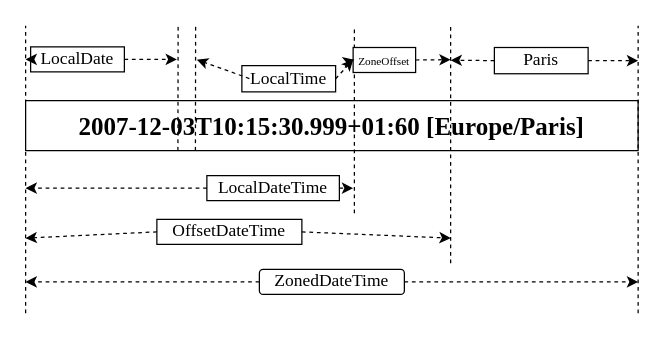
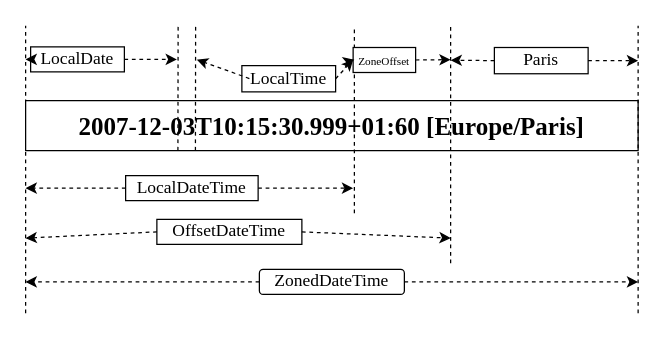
  <mxCell id="0" />
  <mxCell id="1" parent="0" />
  <mxCell id="2" value="" style="endArrow=none;dashed=1;html=1;rounded=0;fontFamily=Microsoft YaHei UI;fontSize=20;" edge="1" parent="1"><mxGeometry width="50" height="50" relative="1" as="geometry"><mxPoint x="20" y="250" as="sourcePoint" /><mxPoint x="20" y="20" as="targetPoint" /></mxGeometry></mxCell>
  <mxCell id="3" value="&lt;span style=&quot;font-weight: 700;&quot;&gt;2007-12-03T10:15:30.999+01:60 [Europe/Paris]&lt;/span&gt;" style="rounded=0;whiteSpace=wrap;html=1;fontFamily=Microsoft YaHei UI;fontSize=20;" vertex="1" parent="1"><mxGeometry x="20" y="80" width="490" height="40" as="geometry" /></mxCell>
  <mxCell id="4" value="&lt;font style=&quot;font-size: 14px;&quot;&gt;LocalDate&lt;/font&gt;" style="rounded=0;whiteSpace=wrap;html=1;fontFamily=Microsoft YaHei UI;fontSize=14;direction=south;" vertex="1" parent="1"><mxGeometry x="24" y="37" width="75" height="20" as="geometry" /></mxCell>
  <mxCell id="5" value="" style="endArrow=none;dashed=1;html=1;rounded=0;fontFamily=Microsoft YaHei UI;fontSize=20;exitX=0.286;exitY=1.05;exitDx=0;exitDy=0;exitPerimeter=0;" edge="1" parent="1"><mxGeometry width="50" height="50" relative="1" as="geometry"><mxPoint x="141.84" y="120" as="sourcePoint" /><mxPoint x="142" y="20" as="targetPoint" /></mxGeometry></mxCell>
  <mxCell id="6" value="" style="endArrow=classic;html=1;rounded=0;fontFamily=Microsoft YaHei UI;fontSize=14;exitX=0.5;exitY=1;exitDx=0;exitDy=0;dashed=1;" edge="1" parent="1" source="4"><mxGeometry width="50" height="50" relative="1" as="geometry"><mxPoint x="-10" y="193" as="sourcePoint" /><mxPoint x="20" y="47" as="targetPoint" /></mxGeometry></mxCell>
  <mxCell id="7" value="" style="endArrow=classic;html=1;rounded=0;fontFamily=Microsoft YaHei UI;fontSize=14;dashed=1;exitX=0.5;exitY=0;exitDx=0;exitDy=0;" edge="1" parent="1" source="4"><mxGeometry width="50" height="50" relative="1" as="geometry"><mxPoint x="121" y="47.5" as="sourcePoint" /><mxPoint x="141" y="47" as="targetPoint" /></mxGeometry></mxCell>
  <mxCell id="8" value="" style="endArrow=none;dashed=1;html=1;rounded=0;fontFamily=Microsoft YaHei UI;fontSize=20;exitX=0.286;exitY=1.05;exitDx=0;exitDy=0;exitPerimeter=0;" edge="1" parent="1"><mxGeometry width="50" height="50" relative="1" as="geometry"><mxPoint x="155.84" y="120" as="sourcePoint" /><mxPoint x="156" y="20" as="targetPoint" /></mxGeometry></mxCell>
  <mxCell id="9" value="&lt;font style=&quot;font-size: 14px;&quot;&gt;LocalTime&lt;/font&gt;" style="rounded=0;whiteSpace=wrap;html=1;fontFamily=Microsoft YaHei UI;fontSize=14;direction=south;" vertex="1" parent="1"><mxGeometry x="193" y="52" width="75" height="21" as="geometry" /></mxCell>
  <mxCell id="10" value="" style="endArrow=none;dashed=1;html=1;rounded=0;fontFamily=Microsoft YaHei UI;fontSize=20;" edge="1" parent="1"><mxGeometry width="50" height="50" relative="1" as="geometry"><mxPoint x="283" y="170" as="sourcePoint" /><mxPoint x="283" y="20" as="targetPoint" /></mxGeometry></mxCell>
  <mxCell id="11" value="" style="endArrow=classic;html=1;rounded=0;fontFamily=Microsoft YaHei UI;fontSize=14;exitX=0.492;exitY=0.92;exitDx=0;exitDy=0;dashed=1;exitPerimeter=0;" edge="1" parent="1" source="9"><mxGeometry width="50" height="50" relative="1" as="geometry"><mxPoint x="182" y="47.5" as="sourcePoint" /><mxPoint x="157" y="47.25" as="targetPoint" /></mxGeometry></mxCell>
  <mxCell id="12" value="" style="endArrow=classic;html=1;rounded=0;fontFamily=Microsoft YaHei UI;fontSize=14;dashed=1;exitX=0.5;exitY=0;exitDx=0;exitDy=0;" edge="1" parent="1" source="9"><mxGeometry width="50" height="50" relative="1" as="geometry"><mxPoint x="270" y="73" as="sourcePoint" /><mxPoint x="282" y="47.25" as="targetPoint" /></mxGeometry></mxCell>
- <mxCell id="13" value="&lt;font style=&quot;font-size: 14px;&quot;&gt;LocalDateTime&lt;/font&gt;" style="rounded=0;whiteSpace=wrap;html=1;fontFamily=Microsoft YaHei UI;fontSize=14;direction=south;" vertex="1" parent="1"><mxGeometry x="165" y="140" width="106" height="20" as="geometry" /></mxCell>
+ <mxCell id="13" value="&lt;font style=&quot;font-size: 14px;&quot;&gt;LocalDateTime&lt;/font&gt;" style="rounded=0;whiteSpace=wrap;html=1;fontFamily=Microsoft YaHei UI;fontSize=14;direction=south;" vertex="1" parent="1"><mxGeometry x="100" y="140" width="106" height="20" as="geometry" /></mxCell>
  <mxCell id="14" value="" style="endArrow=classic;html=1;rounded=0;fontFamily=Microsoft YaHei UI;fontSize=14;exitX=0.5;exitY=1;exitDx=0;exitDy=0;dashed=1;" edge="1" parent="1" source="13"><mxGeometry width="50" height="50" relative="1" as="geometry"><mxPoint x="65" y="150.71" as="sourcePoint" /><mxPoint x="20" y="150" as="targetPoint" /></mxGeometry></mxCell>
  <mxCell id="15" value="" style="endArrow=classic;html=1;rounded=0;fontFamily=Microsoft YaHei UI;fontSize=14;dashed=1;exitX=0.5;exitY=0;exitDx=0;exitDy=0;" edge="1" parent="1" source="13"><mxGeometry width="50" height="50" relative="1" as="geometry"><mxPoint x="220" y="175" as="sourcePoint" /><mxPoint x="282" y="150" as="targetPoint" /></mxGeometry></mxCell>
  <mxCell id="16" value="" style="endArrow=none;dashed=1;html=1;rounded=0;fontFamily=Microsoft YaHei UI;fontSize=20;" edge="1" parent="1"><mxGeometry width="50" height="50" relative="1" as="geometry"><mxPoint x="360" y="210" as="sourcePoint" /><mxPoint x="360" y="20" as="targetPoint" /></mxGeometry></mxCell>
  <mxCell id="17" value="&lt;font style=&quot;font-size: 9px;&quot;&gt;ZoneOffset&lt;/font&gt;" style="rounded=0;whiteSpace=wrap;html=1;fontFamily=Microsoft YaHei UI;fontSize=14;direction=south;" vertex="1" parent="1"><mxGeometry x="282" y="37.5" width="50" height="20" as="geometry" /></mxCell>
  <mxCell id="18" value="" style="endArrow=classic;html=1;rounded=0;fontFamily=Microsoft YaHei UI;fontSize=14;dashed=1;exitX=0.5;exitY=0;exitDx=0;exitDy=0;" edge="1" parent="1" source="17"><mxGeometry width="50" height="50" relative="1" as="geometry"><mxPoint x="333" y="47.48" as="sourcePoint" /><mxPoint x="360" y="47.23" as="targetPoint" /></mxGeometry></mxCell>
  <mxCell id="19" value="" style="endArrow=classic;html=1;rounded=0;fontFamily=Microsoft YaHei UI;fontSize=14;exitX=0.5;exitY=1;exitDx=0;exitDy=0;dashed=1;" edge="1" parent="1" source="17"><mxGeometry width="50" height="50" relative="1" as="geometry"><mxPoint x="295" y="47.5" as="sourcePoint" /><mxPoint x="283" y="47.23" as="targetPoint" /></mxGeometry></mxCell>
  <mxCell id="20" value="" style="endArrow=none;dashed=1;html=1;rounded=0;fontFamily=Microsoft YaHei UI;fontSize=20;" edge="1" parent="1"><mxGeometry width="50" height="50" relative="1" as="geometry"><mxPoint x="510" y="250" as="sourcePoint" /><mxPoint x="510" y="20" as="targetPoint" /></mxGeometry></mxCell>
  <mxCell id="21" value="&lt;font style=&quot;font-size: 14px;&quot;&gt;Paris&lt;/font&gt;" style="rounded=0;whiteSpace=wrap;html=1;fontFamily=Microsoft YaHei UI;fontSize=14;direction=south;" vertex="1" parent="1"><mxGeometry x="395" y="37.5" width="75" height="21" as="geometry" /></mxCell>
  <mxCell id="22" value="" style="endArrow=classic;html=1;rounded=0;fontFamily=Microsoft YaHei UI;fontSize=14;dashed=1;exitX=0.5;exitY=0;exitDx=0;exitDy=0;" edge="1" parent="1" source="21"><mxGeometry width="50" height="50" relative="1" as="geometry"><mxPoint x="440" y="48" as="sourcePoint" /><mxPoint x="510" y="48" as="targetPoint" /></mxGeometry></mxCell>
  <mxCell id="23" value="" style="endArrow=classic;html=1;rounded=0;fontFamily=Microsoft YaHei UI;fontSize=14;dashed=1;exitX=0.5;exitY=1;exitDx=0;exitDy=0;" edge="1" parent="1" source="21"><mxGeometry width="50" height="50" relative="1" as="geometry"><mxPoint x="408" y="48" as="sourcePoint" /><mxPoint x="360" y="47.671" as="targetPoint" /></mxGeometry></mxCell>
  <mxCell id="24" value="&lt;font style=&quot;font-size: 14px;&quot;&gt;OffsetDateTime&lt;/font&gt;" style="rounded=0;whiteSpace=wrap;html=1;fontFamily=Microsoft YaHei UI;fontSize=14;direction=south;" vertex="1" parent="1"><mxGeometry x="125" y="175" width="116" height="20" as="geometry" /></mxCell>
  <mxCell id="25" value="" style="endArrow=classic;html=1;rounded=0;fontFamily=Microsoft YaHei UI;fontSize=14;dashed=1;exitX=0.5;exitY=0;exitDx=0;exitDy=0;" edge="1" parent="1" source="24"><mxGeometry width="50" height="50" relative="1" as="geometry"><mxPoint x="216" y="160" as="sourcePoint" /><mxPoint x="360" y="190" as="targetPoint" /></mxGeometry></mxCell>
  <mxCell id="26" value="" style="endArrow=classic;html=1;rounded=0;fontFamily=Microsoft YaHei UI;fontSize=14;exitX=0.5;exitY=1;exitDx=0;exitDy=0;dashed=1;" edge="1" parent="1" source="24"><mxGeometry width="50" height="50" relative="1" as="geometry"><mxPoint x="110" y="160" as="sourcePoint" /><mxPoint x="20" y="190" as="targetPoint" /></mxGeometry></mxCell>
  <mxCell id="27" value="&lt;font style=&quot;font-size: 14px;&quot;&gt;ZonedDateTime&lt;/font&gt;" style="whiteSpace=wrap;html=1;fontFamily=Microsoft YaHei UI;fontSize=14;direction=south;rounded=1;" vertex="1" parent="1"><mxGeometry x="207" y="215" width="116" height="20" as="geometry" /></mxCell>
  <mxCell id="28" value="" style="endArrow=classic;html=1;rounded=0;fontFamily=Microsoft YaHei UI;fontSize=14;exitX=0.5;exitY=1;exitDx=0;exitDy=0;dashed=1;" edge="1" parent="1" source="27"><mxGeometry width="50" height="50" relative="1" as="geometry"><mxPoint x="170" y="224.66" as="sourcePoint" /><mxPoint x="20" y="225" as="targetPoint" /></mxGeometry></mxCell>
  <mxCell id="29" value="" style="endArrow=classic;html=1;rounded=0;fontFamily=Microsoft YaHei UI;fontSize=14;dashed=1;exitX=0.5;exitY=0;exitDx=0;exitDy=0;" edge="1" parent="1" source="27"><mxGeometry width="50" height="50" relative="1" as="geometry"><mxPoint x="266" y="200" as="sourcePoint" /><mxPoint x="510" y="225" as="targetPoint" /></mxGeometry></mxCell>
